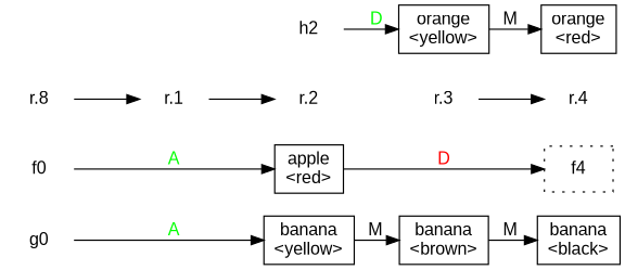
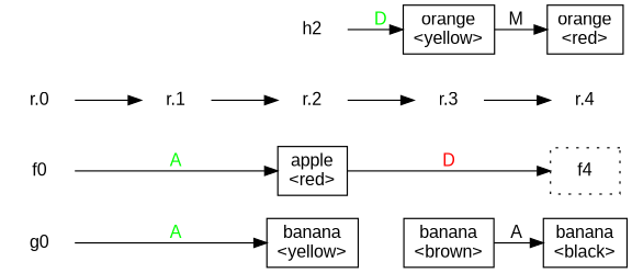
  digraph {
    fontname="Liberation Sans"
    rankdir=LR
    ranksep="0.3 equally"
    node [fontname="Liberation Sans" group=f shape=box]
    edge [fontname="Liberation Sans"]
    g0 [group=g shape=none]
    f0 [shape=none]
-   "r.0" [shape=plaintext label="r.8"]
+   "r.0" [shape=plaintext]
    h2 [group=h shape=none]
    n5 [group=g label="banana\n<yellow>"]
    n6 [label="apple\n<red>"]
    "r.2" [shape=plaintext]
    n8 [group=h label="orange\n<red>"]
    n9 [group=g label="banana\n<black>"]
    f4 [style=dotted]
    "r.4" [shape=plaintext]
    "r.1" [shape=plaintext]
    n13 [group=h label="orange\n<yellow>"]
    n14 [group=g label="banana\n<brown>"]
    "r.3" [shape=plaintext]
    subgraph sub_1 {
      rank=same
      g0
      f0
      "r.0"
    }
    subgraph sub_2 {
      rank=same
      h2
      n5
      n6
      "r.2"
    }
    subgraph sub_3 {
      rank=same
      n8
      n9
      f4
      "r.4"
    }
    g0 -> n5 [fontcolor=green label=A]
    f0 -> n6 [fontcolor=green label=A]
    "r.0" -> "r.1"
    h2 -> n13 [fontcolor=green label=D]
-   n5 -> n14 [label=M]
    n6 -> f4 [fontcolor=red label=D]
+   "r.2" -> "r.3"
    "r.1" -> "r.2"
    n13 -> n8 [label=M]
-   n14 -> n9 [label=M]
+   n14 -> n9 [label=A]
    "r.3" -> "r.4"
  }
